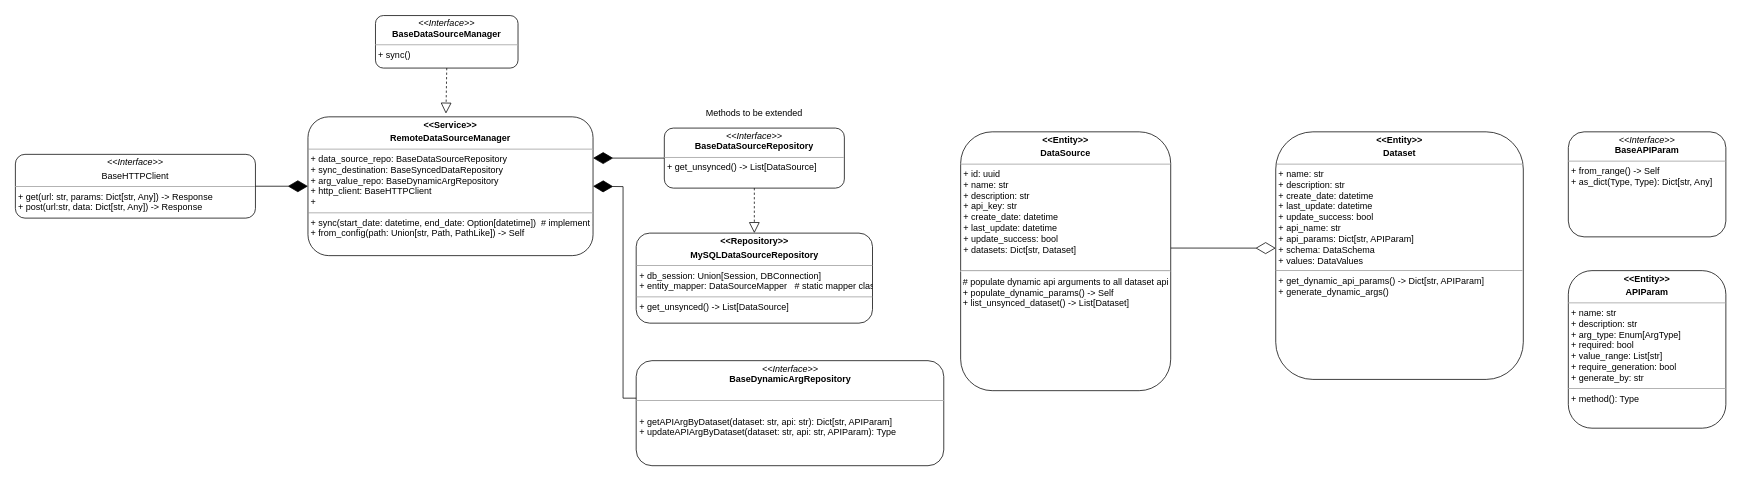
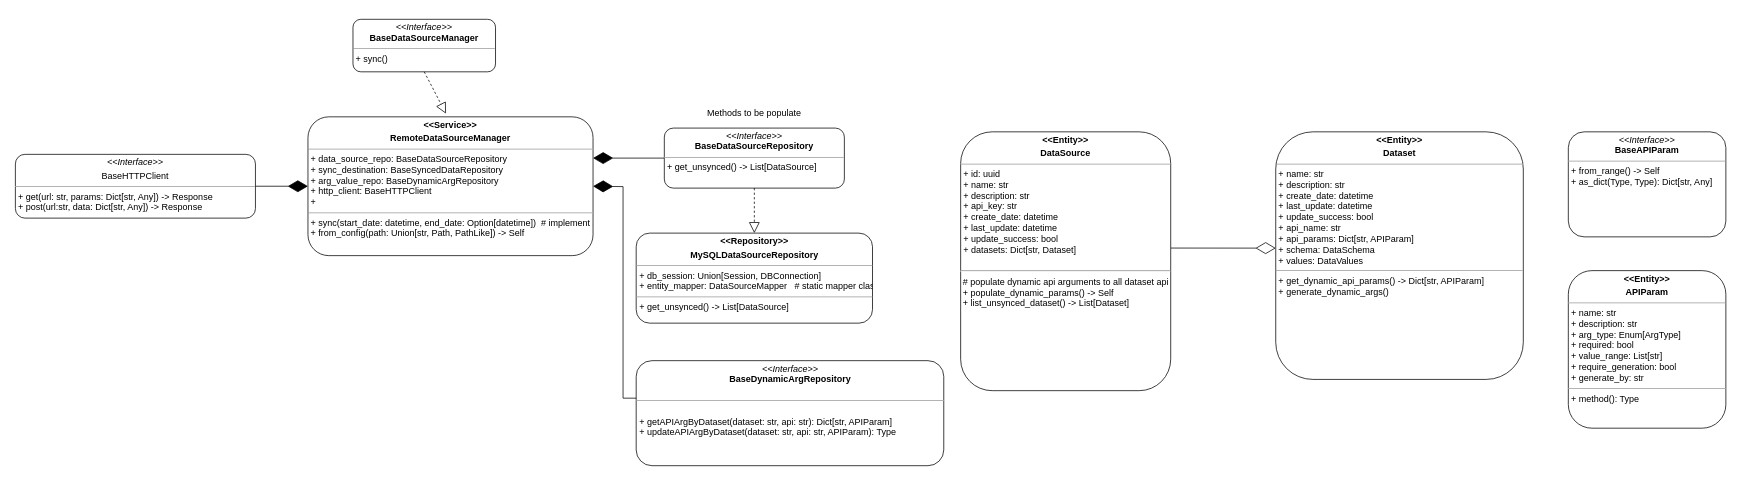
  <mxCell id="0" />
  <mxCell id="1" parent="0" />
- <mxCell id="2" value="&lt;p style=&quot;margin:0px;margin-top:4px;text-align:center;&quot;&gt;&lt;i&gt;&amp;lt;&amp;lt;Interface&amp;gt;&amp;gt;&lt;/i&gt;&lt;br&gt;&lt;b&gt;BaseDataSourceManager&lt;/b&gt;&lt;/p&gt;&lt;hr size=&quot;1&quot;&gt;&lt;p style=&quot;margin:0px;margin-left:4px;&quot;&gt;+ sync()&lt;/p&gt;" style="verticalAlign=top;align=left;overflow=fill;fontSize=12;fontFamily=Helvetica;html=1;rounded=1;" vertex="1" parent="1"><mxGeometry x="500" y="20" width="190" height="70" as="geometry" /></mxCell>
+ <mxCell id="2" value="&lt;p style=&quot;margin:0px;margin-top:4px;text-align:center;&quot;&gt;&lt;i&gt;&amp;lt;&amp;lt;Interface&amp;gt;&amp;gt;&lt;/i&gt;&lt;br&gt;&lt;b&gt;BaseDataSourceManager&lt;/b&gt;&lt;/p&gt;&lt;hr size=&quot;1&quot;&gt;&lt;p style=&quot;margin:0px;margin-left:4px;&quot;&gt;+ sync()&lt;/p&gt;" style="verticalAlign=top;align=left;overflow=fill;fontSize=12;fontFamily=Helvetica;html=1;rounded=1;" vertex="1" parent="1"><mxGeometry x="470" y="25" width="190" height="70" as="geometry" /></mxCell>
  <mxCell id="3" value="" style="endArrow=block;dashed=1;endFill=0;endSize=12;html=1;rounded=0;exitX=0.5;exitY=1;exitDx=0;exitDy=0;entryX=0.484;entryY=-0.023;entryDx=0;entryDy=0;entryPerimeter=0;" edge="1" parent="1" source="2" target="4"><mxGeometry width="160" relative="1" as="geometry"><mxPoint x="560" y="180" as="sourcePoint" /><mxPoint x="595" y="190" as="targetPoint" /></mxGeometry></mxCell>
  <mxCell id="4" value="&lt;p style=&quot;margin:0px;margin-top:4px;text-align:center;&quot;&gt;&lt;b&gt;&amp;lt;&amp;lt;Service&amp;gt;&amp;gt;&lt;/b&gt;&lt;/p&gt;&lt;p style=&quot;margin:0px;margin-top:4px;text-align:center;&quot;&gt;&lt;b&gt;RemoteDataSourceManager&lt;/b&gt;&lt;/p&gt;&lt;hr size=&quot;1&quot;&gt;&lt;p style=&quot;margin:0px;margin-left:4px;&quot;&gt;+ data_source_repo: BaseDataSourceRepository&lt;/p&gt;&lt;p style=&quot;margin:0px;margin-left:4px;&quot;&gt;+ sync_destination: BaseSyncedDataRepository&lt;/p&gt;&lt;p style=&quot;margin:0px;margin-left:4px;&quot;&gt;+ arg_value_repo: BaseDynamicArgRepository&lt;/p&gt;&lt;p style=&quot;margin:0px;margin-left:4px;&quot;&gt;+ http_client: BaseHTTPClient&lt;/p&gt;&lt;p style=&quot;margin:0px;margin-left:4px;&quot;&gt;+&amp;nbsp;&lt;/p&gt;&lt;hr size=&quot;1&quot;&gt;&lt;p style=&quot;margin:0px;margin-left:4px;&quot;&gt;+ sync(start_date: datetime, end_date: Option[datetime])&amp;nbsp; # implement sync logic here&lt;/p&gt;&lt;p style=&quot;margin:0px;margin-left:4px;&quot;&gt;+ from_config(path: Union[str, Path, PathLike]) -&amp;gt; Self&lt;/p&gt;&lt;p style=&quot;margin:0px;margin-left:4px;&quot;&gt;&lt;br&gt;&lt;/p&gt;" style="verticalAlign=top;align=left;overflow=fill;fontSize=12;fontFamily=Helvetica;html=1;rounded=1;" vertex="1" parent="1"><mxGeometry x="410" y="155" width="380" height="185" as="geometry" /></mxCell>
  <mxCell id="5" value="" style="endArrow=diamondThin;endFill=1;endSize=24;html=1;rounded=0;exitX=0;exitY=0.5;exitDx=0;exitDy=0;" edge="1" parent="1" source="6"><mxGeometry width="160" relative="1" as="geometry"><mxPoint x="880" y="200" as="sourcePoint" /><mxPoint x="790" y="210" as="targetPoint" /><Array as="points" /></mxGeometry></mxCell>
  <mxCell id="6" value="&lt;p style=&quot;margin:0px;margin-top:4px;text-align:center;&quot;&gt;&lt;i&gt;&amp;lt;&amp;lt;Interface&amp;gt;&amp;gt;&lt;/i&gt;&lt;br&gt;&lt;b&gt;BaseDataSourceRepository&lt;/b&gt;&lt;/p&gt;&lt;hr size=&quot;1&quot;&gt;&lt;p style=&quot;margin:0px;margin-left:4px;&quot;&gt;+ get_unsynced() -&amp;gt; List[DataSource]&lt;/p&gt;&lt;p style=&quot;margin:0px;margin-left:4px;&quot;&gt;&lt;br&gt;&lt;/p&gt;" style="verticalAlign=top;align=left;overflow=fill;fontSize=12;fontFamily=Helvetica;html=1;rounded=1;" vertex="1" parent="1"><mxGeometry x="885" y="170" width="240" height="80" as="geometry" /></mxCell>
  <mxCell id="7" value="" style="endArrow=block;dashed=1;endFill=0;endSize=12;html=1;rounded=0;exitX=0.5;exitY=1;exitDx=0;exitDy=0;" edge="1" parent="1" source="6"><mxGeometry width="160" relative="1" as="geometry"><mxPoint x="755" y="320" as="sourcePoint" /><mxPoint x="1005" y="310" as="targetPoint" /></mxGeometry></mxCell>
  <mxCell id="8" value="&lt;p style=&quot;margin:0px;margin-top:4px;text-align:center;&quot;&gt;&lt;b&gt;&amp;lt;&amp;lt;Repository&amp;gt;&amp;gt;&lt;/b&gt;&lt;/p&gt;&lt;p style=&quot;margin:0px;margin-top:4px;text-align:center;&quot;&gt;&lt;b&gt;MySQLDataSourceRepository&lt;/b&gt;&lt;/p&gt;&lt;hr size=&quot;1&quot;&gt;&lt;p style=&quot;margin:0px;margin-left:4px;&quot;&gt;+ db_session: Union[Session, DBConnection]&lt;/p&gt;&lt;p style=&quot;margin:0px;margin-left:4px;&quot;&gt;+ entity_mapper: DataSourceMapper&amp;nbsp; &amp;nbsp;# static mapper class that converts between domain and table entities&lt;/p&gt;&lt;hr size=&quot;1&quot;&gt;&lt;p style=&quot;margin:0px;margin-left:4px;&quot;&gt;+ get_unsynced() -&amp;gt; List[DataSource]&lt;/p&gt;" style="verticalAlign=top;align=left;overflow=fill;fontSize=12;fontFamily=Helvetica;html=1;rounded=1;" vertex="1" parent="1"><mxGeometry x="847.5" y="310" width="315" height="120" as="geometry" /></mxCell>
- <mxCell id="9" value="Methods to be extended" style="text;html=1;strokeColor=none;fillColor=none;align=center;verticalAlign=middle;whiteSpace=wrap;rounded=0;" vertex="1" parent="1"><mxGeometry x="920" y="140" width="170" height="20" as="geometry" /></mxCell>
+ <mxCell id="9" value="Methods to be populate" style="text;html=1;strokeColor=none;fillColor=none;align=center;verticalAlign=middle;whiteSpace=wrap;rounded=0;" vertex="1" parent="1"><mxGeometry x="920" y="140" width="170" height="20" as="geometry" /></mxCell>
  <mxCell id="10" value="&lt;p style=&quot;margin:0px;margin-top:4px;text-align:center;&quot;&gt;&lt;b&gt;&amp;lt;&amp;lt;Entity&amp;gt;&amp;gt;&lt;/b&gt;&lt;/p&gt;&lt;p style=&quot;margin:0px;margin-top:4px;text-align:center;&quot;&gt;&lt;b&gt;DataSource&lt;/b&gt;&lt;/p&gt;&lt;hr size=&quot;1&quot;&gt;&lt;p style=&quot;margin:0px;margin-left:4px;&quot;&gt;+ id: uuid&lt;/p&gt;&lt;p style=&quot;margin:0px;margin-left:4px;&quot;&gt;+ name: str&lt;/p&gt;&lt;p style=&quot;margin:0px;margin-left:4px;&quot;&gt;+ description: str&lt;/p&gt;&lt;p style=&quot;margin:0px;margin-left:4px;&quot;&gt;+ api_key: str&lt;/p&gt;&lt;p style=&quot;margin:0px;margin-left:4px;&quot;&gt;+ create_date: datetime&lt;/p&gt;&lt;p style=&quot;margin:0px;margin-left:4px;&quot;&gt;+ last_update: datetime&lt;/p&gt;&lt;p style=&quot;margin:0px;margin-left:4px;&quot;&gt;+ update_success: bool&lt;/p&gt;&lt;p style=&quot;margin:0px;margin-left:4px;&quot;&gt;+ datasets: Dict[str, Dataset]&lt;/p&gt;&lt;p style=&quot;margin:0px;margin-left:4px;&quot;&gt;&lt;/p&gt;&lt;br&gt;&lt;hr&gt;&amp;nbsp;# populate dynamic api arguments to all dataset api&lt;br&gt;&amp;nbsp;+ populate_dynamic_params() -&amp;gt; Self&lt;br&gt;&amp;nbsp;+ list_unsynced_dataset() -&amp;gt; List[Dataset]&lt;br&gt;&amp;nbsp;" style="verticalAlign=top;align=left;overflow=fill;fontSize=12;fontFamily=Helvetica;html=1;rounded=1;" vertex="1" parent="1"><mxGeometry x="1280" y="175" width="280" height="345" as="geometry" /></mxCell>
  <mxCell id="11" value="&lt;p style=&quot;margin:0px;margin-top:4px;text-align:center;&quot;&gt;&lt;i&gt;&amp;lt;&amp;lt;Interface&amp;gt;&amp;gt;&lt;/i&gt;&lt;br&gt;&lt;/p&gt;&lt;p style=&quot;margin:0px;margin-top:4px;text-align:center;&quot;&gt;BaseHTTPClient&lt;/p&gt;&lt;hr size=&quot;1&quot;&gt;&lt;p style=&quot;margin:0px;margin-left:4px;&quot;&gt;+ get(url: str, params: Dict[str, Any]) -&amp;gt; Response&lt;br&gt;+ post(url:str, data: Dict[str, Any]) -&amp;gt; Response&lt;/p&gt;" style="verticalAlign=top;align=left;overflow=fill;fontSize=12;fontFamily=Helvetica;html=1;rounded=1;" vertex="1" parent="1"><mxGeometry x="20" y="205" width="320" height="85" as="geometry" /></mxCell>
  <mxCell id="12" value="" style="endArrow=diamondThin;endFill=1;endSize=24;html=1;rounded=0;entryX=0;entryY=0.5;entryDx=0;entryDy=0;exitX=1;exitY=0.5;exitDx=0;exitDy=0;" edge="1" parent="1" source="11" target="4"><mxGeometry width="160" relative="1" as="geometry"><mxPoint x="430" y="310" as="sourcePoint" /><mxPoint x="590" y="310" as="targetPoint" /></mxGeometry></mxCell>
  <mxCell id="13" value="" style="endArrow=diamondThin;endFill=0;endSize=24;html=1;rounded=0;exitX=1.001;exitY=0.449;exitDx=0;exitDy=0;exitPerimeter=0;" edge="1" parent="1" source="10"><mxGeometry width="160" relative="1" as="geometry"><mxPoint x="1600" y="320" as="sourcePoint" /><mxPoint x="1700" y="330" as="targetPoint" /></mxGeometry></mxCell>
  <mxCell id="14" value="&lt;p style=&quot;margin:0px;margin-top:4px;text-align:center;&quot;&gt;&lt;b&gt;&amp;lt;&amp;lt;Entity&amp;gt;&amp;gt;&lt;/b&gt;&lt;/p&gt;&lt;p style=&quot;margin:0px;margin-top:4px;text-align:center;&quot;&gt;&lt;b&gt;Dataset&lt;/b&gt;&lt;/p&gt;&lt;hr size=&quot;1&quot;&gt;&lt;p style=&quot;margin:0px;margin-left:4px;&quot;&gt;+ name: str&lt;/p&gt;&lt;p style=&quot;margin:0px;margin-left:4px;&quot;&gt;+ description: str&lt;/p&gt;&lt;p style=&quot;margin:0px;margin-left:4px;&quot;&gt;+ create_date: datetime&lt;/p&gt;&lt;p style=&quot;margin:0px;margin-left:4px;&quot;&gt;+ last_update: datetime&lt;/p&gt;&lt;p style=&quot;margin:0px;margin-left:4px;&quot;&gt;+ update_success: bool&lt;/p&gt;&lt;p style=&quot;margin:0px;margin-left:4px;&quot;&gt;+ api_name: str&lt;/p&gt;&lt;p style=&quot;margin:0px;margin-left:4px;&quot;&gt;+ api_params: Dict[str, APIParam]&lt;/p&gt;&lt;p style=&quot;margin:0px;margin-left:4px;&quot;&gt;+ schema: DataSchema&lt;/p&gt;&lt;p style=&quot;margin:0px;margin-left:4px;&quot;&gt;+ values: DataValues&lt;/p&gt;&lt;hr size=&quot;1&quot;&gt;&lt;p style=&quot;margin:0px;margin-left:4px;&quot;&gt;+ get_dynamic_api_params() -&amp;gt; Dict[str, APIParam]&lt;/p&gt;&lt;p style=&quot;margin:0px;margin-left:4px;&quot;&gt;+ generate_dynamic_args()&lt;/p&gt;" style="verticalAlign=top;align=left;overflow=fill;fontSize=12;fontFamily=Helvetica;html=1;rounded=1;" vertex="1" parent="1"><mxGeometry x="1700" y="175" width="330" height="330" as="geometry" /></mxCell>
  <mxCell id="15" value="" style="endArrow=diamondThin;endFill=1;endSize=24;html=1;rounded=0;entryX=1;entryY=0.5;entryDx=0;entryDy=0;" edge="1" parent="1" target="4"><mxGeometry width="160" relative="1" as="geometry"><mxPoint x="890" y="530" as="sourcePoint" /><mxPoint x="1010" y="270" as="targetPoint" /><Array as="points"><mxPoint x="830" y="530" /><mxPoint x="830" y="248" /></Array></mxGeometry></mxCell>
  <mxCell id="16" value="&lt;p style=&quot;margin:0px;margin-top:4px;text-align:center;&quot;&gt;&lt;i&gt;&amp;lt;&amp;lt;Interface&amp;gt;&amp;gt;&lt;/i&gt;&lt;br&gt;&lt;b&gt;BaseDynamicArgRepository&lt;/b&gt;&lt;/p&gt;&lt;br&gt;&lt;hr size=&quot;1&quot;&gt;&lt;p style=&quot;margin:0px;margin-left:4px;&quot;&gt;&lt;br&gt;&lt;/p&gt;&lt;p style=&quot;margin:0px;margin-left:4px;&quot;&gt;+ getAPIArgByDataset(dataset: str, api: str): Dict[str, APIParam]&lt;br&gt;+ updateAPIArgByDataset(dataset: str, api: str, APIParam): Type&lt;/p&gt;" style="verticalAlign=top;align=left;overflow=fill;fontSize=12;fontFamily=Helvetica;html=1;rounded=1;" vertex="1" parent="1"><mxGeometry x="847.5" y="480" width="410" height="140" as="geometry" /></mxCell>
  <mxCell id="17" value="&lt;p style=&quot;margin:0px;margin-top:4px;text-align:center;&quot;&gt;&lt;i&gt;&amp;lt;&amp;lt;Interface&amp;gt;&amp;gt;&lt;/i&gt;&lt;br&gt;&lt;b&gt;BaseAPIParam&lt;/b&gt;&lt;/p&gt;&lt;hr size=&quot;1&quot;&gt;&lt;p style=&quot;margin:0px;margin-left:4px;&quot;&gt;+ from_range() -&amp;gt; Self&lt;br&gt;+ as_dict(Type, Type): Dict[str, Any]&lt;/p&gt;" style="verticalAlign=top;align=left;overflow=fill;fontSize=12;fontFamily=Helvetica;html=1;rounded=1;" vertex="1" parent="1"><mxGeometry x="2090" y="175" width="210" height="140" as="geometry" /></mxCell>
  <mxCell id="18" value="&lt;p style=&quot;margin:0px;margin-top:4px;text-align:center;&quot;&gt;&lt;b&gt;&amp;lt;&amp;lt;Entity&amp;gt;&amp;gt;&lt;/b&gt;&lt;/p&gt;&lt;p style=&quot;margin:0px;margin-top:4px;text-align:center;&quot;&gt;&lt;b&gt;APIParam&lt;/b&gt;&lt;/p&gt;&lt;hr size=&quot;1&quot;&gt;&lt;p style=&quot;margin:0px;margin-left:4px;&quot;&gt;+ name: str&lt;/p&gt;&lt;p style=&quot;margin:0px;margin-left:4px;&quot;&gt;+ description: str&lt;/p&gt;&lt;p style=&quot;margin:0px;margin-left:4px;&quot;&gt;+ arg_type: Enum[ArgType]&lt;/p&gt;&lt;p style=&quot;margin:0px;margin-left:4px;&quot;&gt;+ required: bool&lt;/p&gt;&lt;p style=&quot;margin:0px;margin-left:4px;&quot;&gt;+ value_range: List[str]&lt;/p&gt;&lt;p style=&quot;margin:0px;margin-left:4px;&quot;&gt;+ require_generation: bool&lt;/p&gt;&lt;p style=&quot;margin:0px;margin-left:4px;&quot;&gt;+ generate_by: str&lt;/p&gt;&lt;hr size=&quot;1&quot;&gt;&lt;p style=&quot;margin:0px;margin-left:4px;&quot;&gt;+ method(): Type&lt;/p&gt;" style="verticalAlign=top;align=left;overflow=fill;fontSize=12;fontFamily=Helvetica;html=1;rounded=1;" vertex="1" parent="1"><mxGeometry x="2090" y="360" width="210" height="210" as="geometry" /></mxCell>
